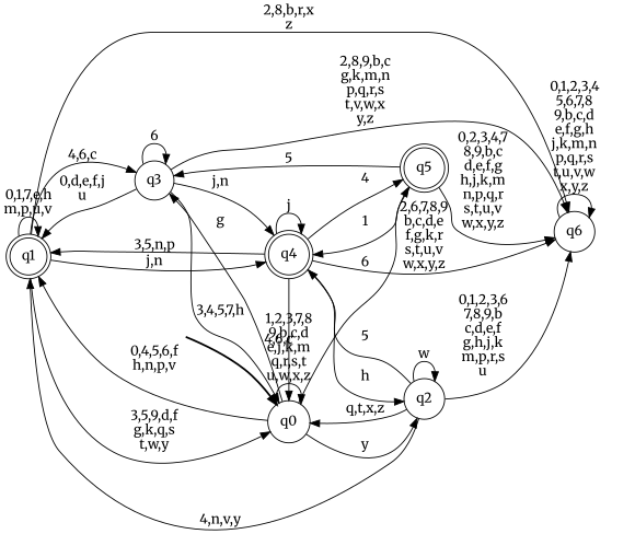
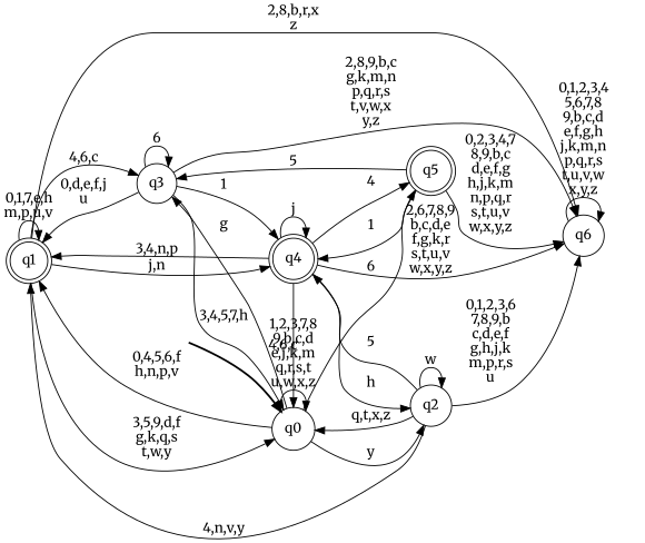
  digraph {
    fontname=Merriweather
    rankdir=LR
    node [fontname=Merriweather shape=circle style="rounded,filled" color=black fillcolor=white]
    edge [fontname=Merriweather]
    __start0 [height=0 shape=none style=invis width=0 color="" fillcolor=""]
    n2 [label=q0 style=filled]
    n3 [label=q1 shape=doublecircle]
    n4 [label=q2 style=filled]
    n5 [label=q3]
    n6 [label=q5 shape=doublecircle]
    n7 [label=q4 shape=doublecircle]
    n8 [label=q6 style=filled]
    subgraph cluster_1 {
      nodesep=0.15
      ranksep=0.15
      style=invis
      __start0
      n2
    }
    __start0 -> n2 [penwidth=2]
    n2 -> n2 [label="1,2,3,7,8\n9,b,c,d\ne,j,k,m\nq,r,s,t\nu,w,x,z"]
    n2 -> n3 [label="0,4,5,6,f\nh,n,p,v"]
    n2 -> n4 [label=y]
    n2 -> n5 [label=g]
    n2 -> n6 [label=6]
    n3 -> n2 [label="3,5,9,d,f\ng,k,q,s\nt,w,y"]
    n3 -> n3 [label="0,1,7,e,h\nm,p,u,v"]
    n3 -> n5 [label="4,6,c"]
    n3 -> n7 [label="j,n"]
    n3 -> n8 [label="2,8,b,r,x\nz"]
    n4 -> n2 [label="q,t,x,z"]
    n4 -> n3 [label="4,n,v,y"]
    n4 -> n4 [label=w]
    n4 -> n7 [label=5]
    n4 -> n8 [label="0,1,2,3,6\n7,8,9,b\nc,d,e,f\ng,h,j,k\nm,p,r,s\nu"]
    n5 -> n2 [label="3,4,5,7,h"]
    n5 -> n3 [label="0,d,e,f,j\nu"]
    n5 -> n5 [label=6]
-   n5 -> n7 [label="j,n"]
+   n5 -> n7 [label=1]
    n5 -> n8 [label="2,8,9,b,c\ng,k,m,n\np,q,r,s\nt,v,w,x\ny,z"]
    n6 -> n5 [label=5]
    n6 -> n7 [label=1]
    n6 -> n8 [label="0,2,3,4,7\n8,9,b,c\nd,e,f,g\nh,j,k,m\nn,p,q,r\ns,t,u,v\nw,x,y,z"]
    n7 -> n2 [label="4,6,c"]
-   n7 -> n3 [label="3,5,n,p"]
+   n7 -> n3 [label="3,4,n,p"]
    n7 -> n4 [label=h]
    n7 -> n6 [label=4]
    n7 -> n7 [label=j]
    n7 -> n8 [label="2,6,7,8,9\nb,c,d,e\nf,g,k,r\ns,t,u,v\nw,x,y,z"]
    n8 -> n8 [label="0,1,2,3,4\n5,6,7,8\n9,b,c,d\ne,f,g,h\nj,k,m,n\np,q,r,s\nt,u,v,w\nx,y,z"]
  }
